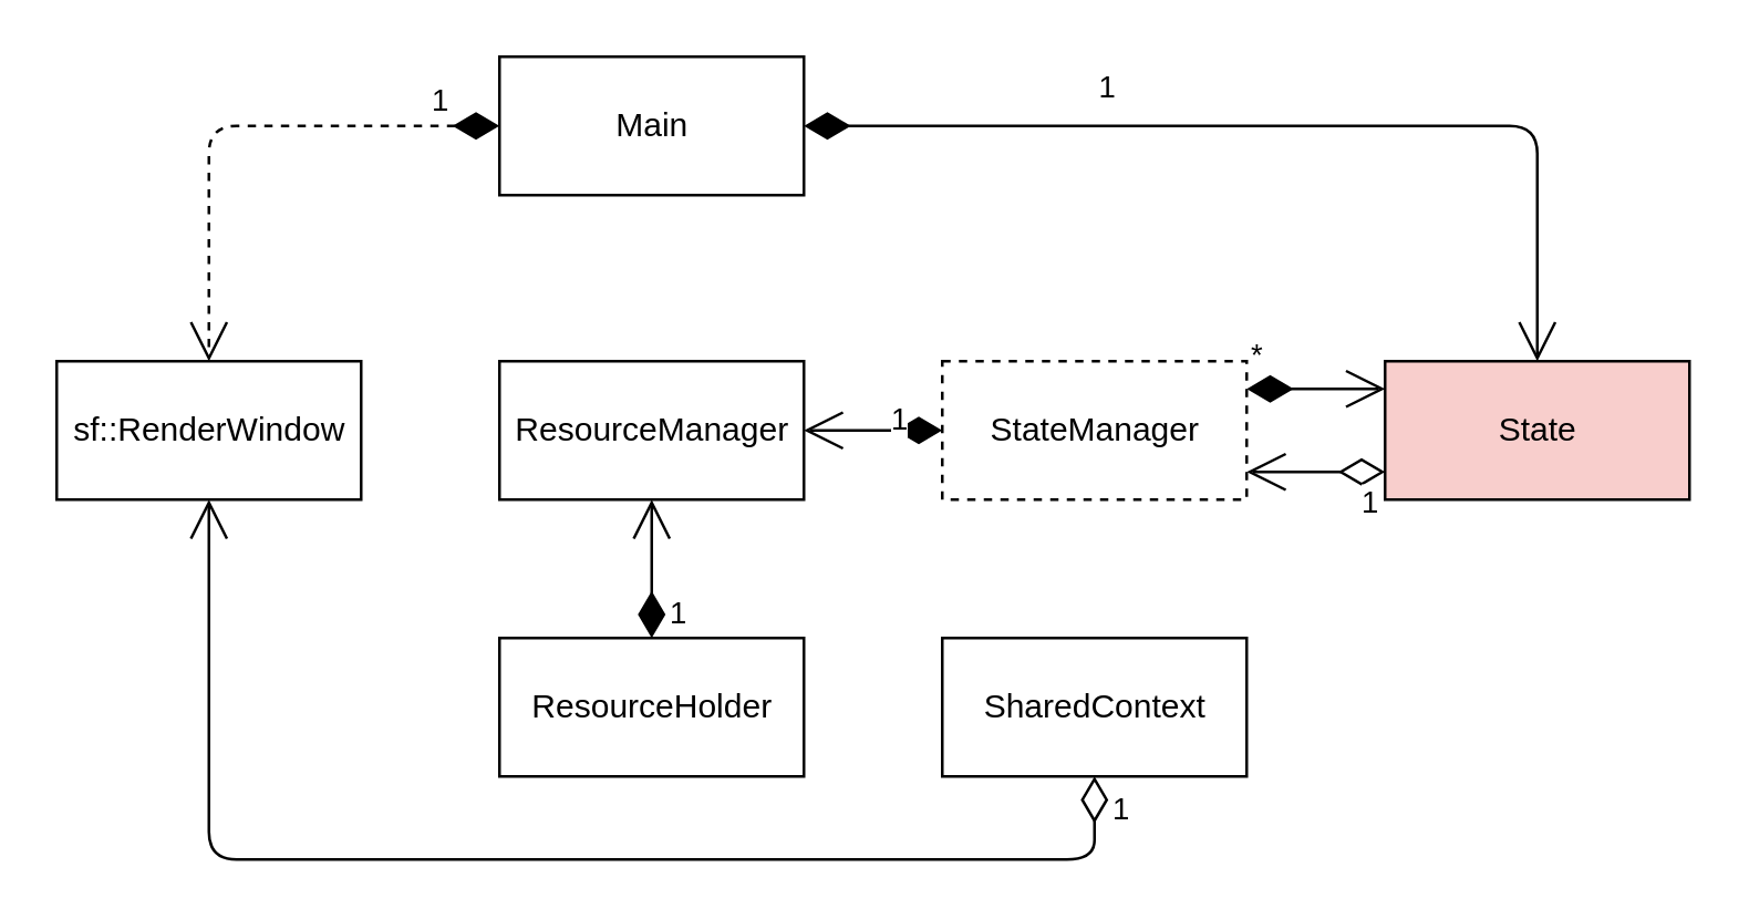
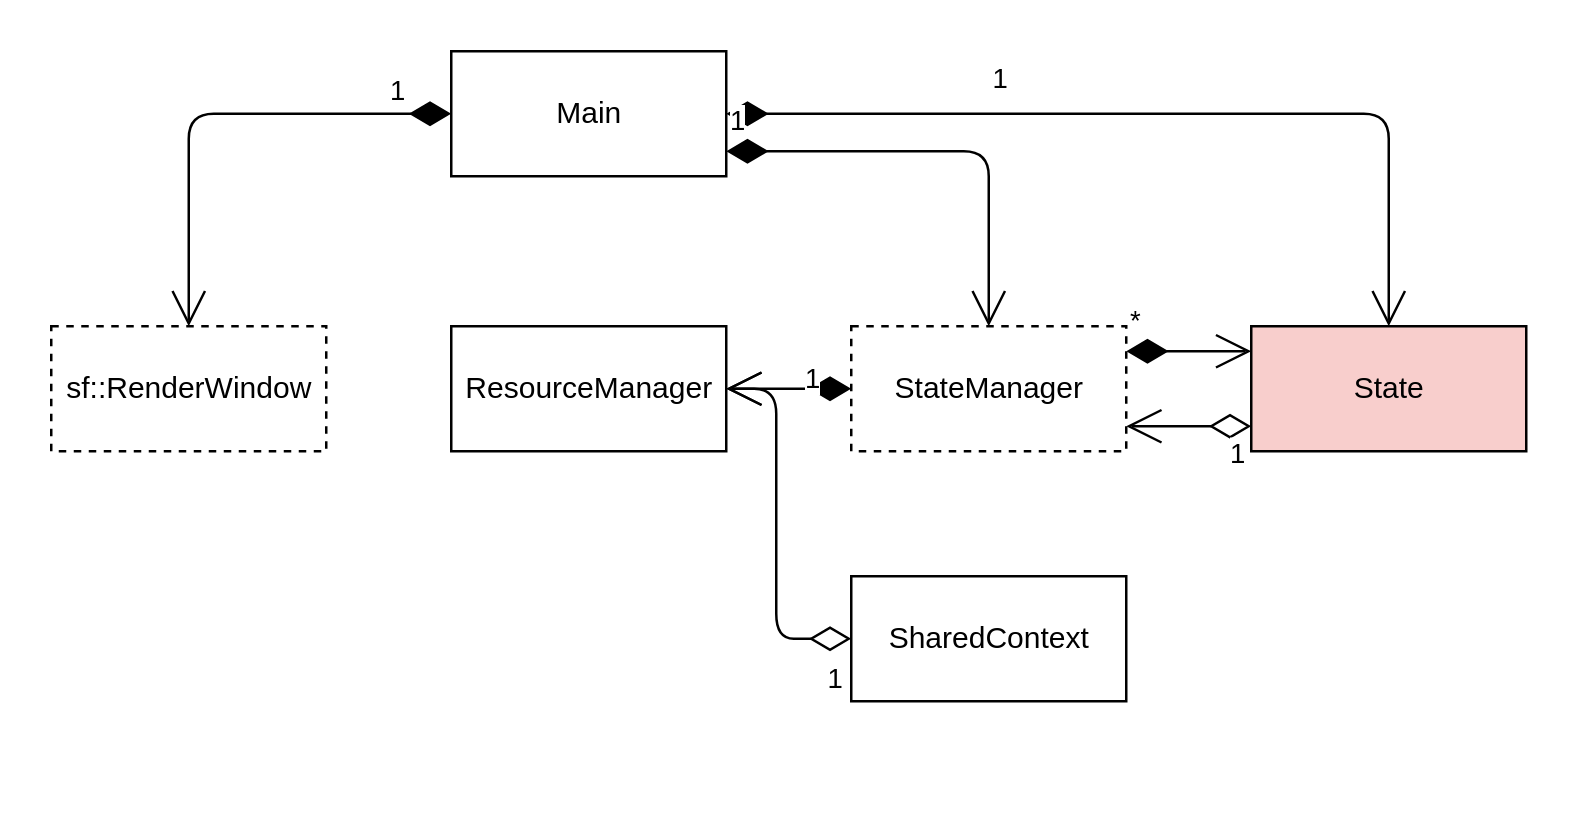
  <mxCell id="0" />
  <mxCell id="1" parent="0" />
  <mxCell id="2" value="Main" style="html=1;rounded=0;shadow=0;glass=0;comic=0;" parent="1" vertex="1"><mxGeometry x="180" y="20" width="110" height="50" as="geometry" /></mxCell>
- <mxCell id="3" value="sf::RenderWindow" style="html=1;rounded=0;shadow=0;glass=0;comic=0;" parent="1" vertex="1"><mxGeometry x="20" y="130" width="110" height="50" as="geometry" /></mxCell>
+ <mxCell id="3" value="sf::RenderWindow" style="html=1;rounded=0;shadow=0;glass=0;comic=0;dashed=1;" parent="1" vertex="1"><mxGeometry x="20" y="130" width="110" height="50" as="geometry" /></mxCell>
  <mxCell id="4" value="ResourceManager" style="html=1;rounded=0;shadow=0;glass=0;comic=0;" parent="1" vertex="1"><mxGeometry x="180" y="130" width="110" height="50" as="geometry" /></mxCell>
  <mxCell id="5" value="StateManager" style="html=1;rounded=0;shadow=0;glass=0;comic=0;dashed=1;" parent="1" vertex="1"><mxGeometry x="340" y="130" width="110" height="50" as="geometry" /></mxCell>
- <mxCell id="6" value="1" style="endArrow=open;html=1;endSize=12;startArrow=diamondThin;startSize=14;startFill=1;edgeStyle=orthogonalEdgeStyle;align=left;verticalAlign=bottom;strokeWidth=1;dashed=1;" parent="1" source="2" target="3" edge="1"><mxGeometry x="-0.727" relative="1" as="geometry"><mxPoint x="200" y="120" as="sourcePoint" /><mxPoint x="360" y="120" as="targetPoint" /><mxPoint as="offset" /></mxGeometry></mxCell>
+ <mxCell id="6" value="1" style="endArrow=open;html=1;endSize=12;startArrow=diamondThin;startSize=14;startFill=1;edgeStyle=orthogonalEdgeStyle;align=left;verticalAlign=bottom;strokeWidth=1;" parent="1" source="2" target="3" edge="1"><mxGeometry x="-0.727" relative="1" as="geometry"><mxPoint x="200" y="120" as="sourcePoint" /><mxPoint x="360" y="120" as="targetPoint" /><mxPoint as="offset" /></mxGeometry></mxCell>
  <mxCell id="7" value="1" style="endArrow=open;html=1;endSize=12;startArrow=diamondThin;startSize=14;startFill=1;edgeStyle=orthogonalEdgeStyle;align=left;verticalAlign=bottom;strokeWidth=1;" parent="1" source="2" target="15" edge="1"><mxGeometry x="-0.4" y="5" relative="1" as="geometry"><mxPoint x="310" y="100" as="sourcePoint" /><mxPoint x="470" y="100" as="targetPoint" /><mxPoint as="offset" /></mxGeometry></mxCell>
- <mxCell id="9" value="ResourceHolder" style="html=1;rounded=0;shadow=0;glass=0;comic=0;" parent="1" vertex="1"><mxGeometry x="180" y="230" width="110" height="50" as="geometry" /></mxCell>
- <mxCell id="10" value="1" style="endArrow=open;html=1;endSize=12;startArrow=diamondThin;startSize=14;startFill=1;edgeStyle=orthogonalEdgeStyle;align=left;verticalAlign=bottom;strokeWidth=1;" parent="1" source="9" target="4" edge="1"><mxGeometry x="-1" y="-5" relative="1" as="geometry"><mxPoint x="360" y="220" as="sourcePoint" /><mxPoint x="520" y="220" as="targetPoint" /><mxPoint as="offset" /></mxGeometry></mxCell>
+ <mxCell id="8" value="1" style="endArrow=open;html=1;endSize=12;startArrow=diamondThin;startSize=14;startFill=1;edgeStyle=orthogonalEdgeStyle;align=left;verticalAlign=bottom;strokeWidth=1;" parent="1" source="2" target="5" edge="1"><mxGeometry x="-1" y="3" relative="1" as="geometry"><mxPoint x="330" y="90" as="sourcePoint" /><mxPoint x="490" y="90" as="targetPoint" /><Array as="points"><mxPoint x="395" y="60" /></Array></mxGeometry></mxCell>
  <mxCell id="11" value="SharedContext" style="html=1;rounded=0;shadow=0;glass=0;comic=0;" parent="1" vertex="1"><mxGeometry x="340" y="230" width="110" height="50" as="geometry" /></mxCell>
  <mxCell id="12" value="1" style="endArrow=open;html=1;endSize=12;startArrow=diamondThin;startSize=14;startFill=1;edgeStyle=orthogonalEdgeStyle;align=left;verticalAlign=bottom;strokeWidth=1;" parent="1" source="5" target="4" edge="1"><mxGeometry x="-0.2" y="5" relative="1" as="geometry"><mxPoint x="450" y="190" as="sourcePoint" /><mxPoint x="610" y="190" as="targetPoint" /><mxPoint as="offset" /></mxGeometry></mxCell>
- <mxCell id="14" value="1" style="endArrow=open;html=1;endSize=12;startArrow=diamondThin;startSize=14;startFill=0;edgeStyle=orthogonalEdgeStyle;align=left;verticalAlign=bottom;strokeWidth=1;" parent="1" source="11" target="3" edge="1"><mxGeometry x="-0.913" y="5" relative="1" as="geometry"><mxPoint x="400" y="330" as="sourcePoint" /><mxPoint x="560" y="330" as="targetPoint" /><Array as="points"><mxPoint x="395" y="310" /><mxPoint x="75" y="310" /></Array><mxPoint as="offset" /></mxGeometry></mxCell>
+ <mxCell id="13" value="1" style="endArrow=open;html=1;endSize=12;startArrow=diamondThin;startSize=14;startFill=0;edgeStyle=orthogonalEdgeStyle;align=left;verticalAlign=bottom;strokeWidth=1;" parent="1" source="11" target="4" edge="1"><mxGeometry x="-0.857" y="25" relative="1" as="geometry"><mxPoint x="130" y="310" as="sourcePoint" /><mxPoint x="290" y="310" as="targetPoint" /><Array as="points"><mxPoint x="310" y="255" /><mxPoint x="310" y="155" /></Array><mxPoint as="offset" /></mxGeometry></mxCell>
  <mxCell id="15" value="State" style="html=1;rounded=0;shadow=0;glass=0;comic=0;fillColor=#f8cecc;" parent="1" vertex="1"><mxGeometry x="500" y="130" width="110" height="50" as="geometry" /></mxCell>
  <mxCell id="16" value="*" style="endArrow=open;html=1;endSize=12;startArrow=diamondThin;startSize=14;startFill=1;edgeStyle=orthogonalEdgeStyle;align=left;verticalAlign=bottom;strokeWidth=1;" parent="1" source="5" target="15" edge="1"><mxGeometry x="-1" y="3" relative="1" as="geometry"><mxPoint x="460" y="80" as="sourcePoint" /><mxPoint x="620" y="80" as="targetPoint" /><Array as="points"><mxPoint x="480" y="140" /><mxPoint x="480" y="140" /></Array></mxGeometry></mxCell>
  <mxCell id="17" value="1" style="endArrow=open;html=1;endSize=12;startArrow=diamondThin;startSize=14;startFill=0;edgeStyle=orthogonalEdgeStyle;align=left;verticalAlign=bottom;strokeWidth=1;" parent="1" source="15" target="5" edge="1"><mxGeometry x="-0.2" y="22" relative="1" as="geometry"><mxPoint x="510" y="230" as="sourcePoint" /><mxPoint x="530" y="160" as="targetPoint" /><Array as="points"><mxPoint x="480" y="170" /><mxPoint x="480" y="170" /></Array><mxPoint x="10" y="-2" as="offset" /></mxGeometry></mxCell>
